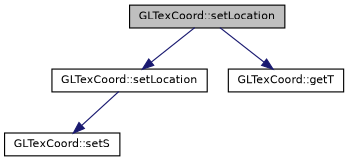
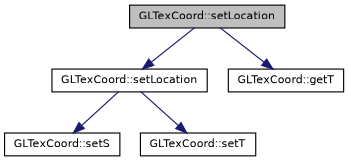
  digraph {
    rankdir=TB
    node [color=black fillcolor=white fontname=Helvetica fontsize=10 shape=record style=filled]
    edge [color=midnightblue fontname=Helvetica fontsize=10 labelfontname=Helvetica labelfontsize=10 style=solid]
    n1 [fillcolor=grey75 fontcolor=black height=0.2 label="GLTexCoord::setLocation" width=0.4]
    n2 [height=0.2 label="GLTexCoord::setLocation" width=0.4]
    n3 [height=0.2 label="GLTexCoord::getT" width=0.4]
    n4 [height=0.2 label="GLTexCoord::setS" width=0.4]
+   n5 [height=0.2 label="GLTexCoord::setT" width=0.4]
    n1 -> n2
    n1 -> n3
    n2 -> n4
+   n2 -> n5
  }
